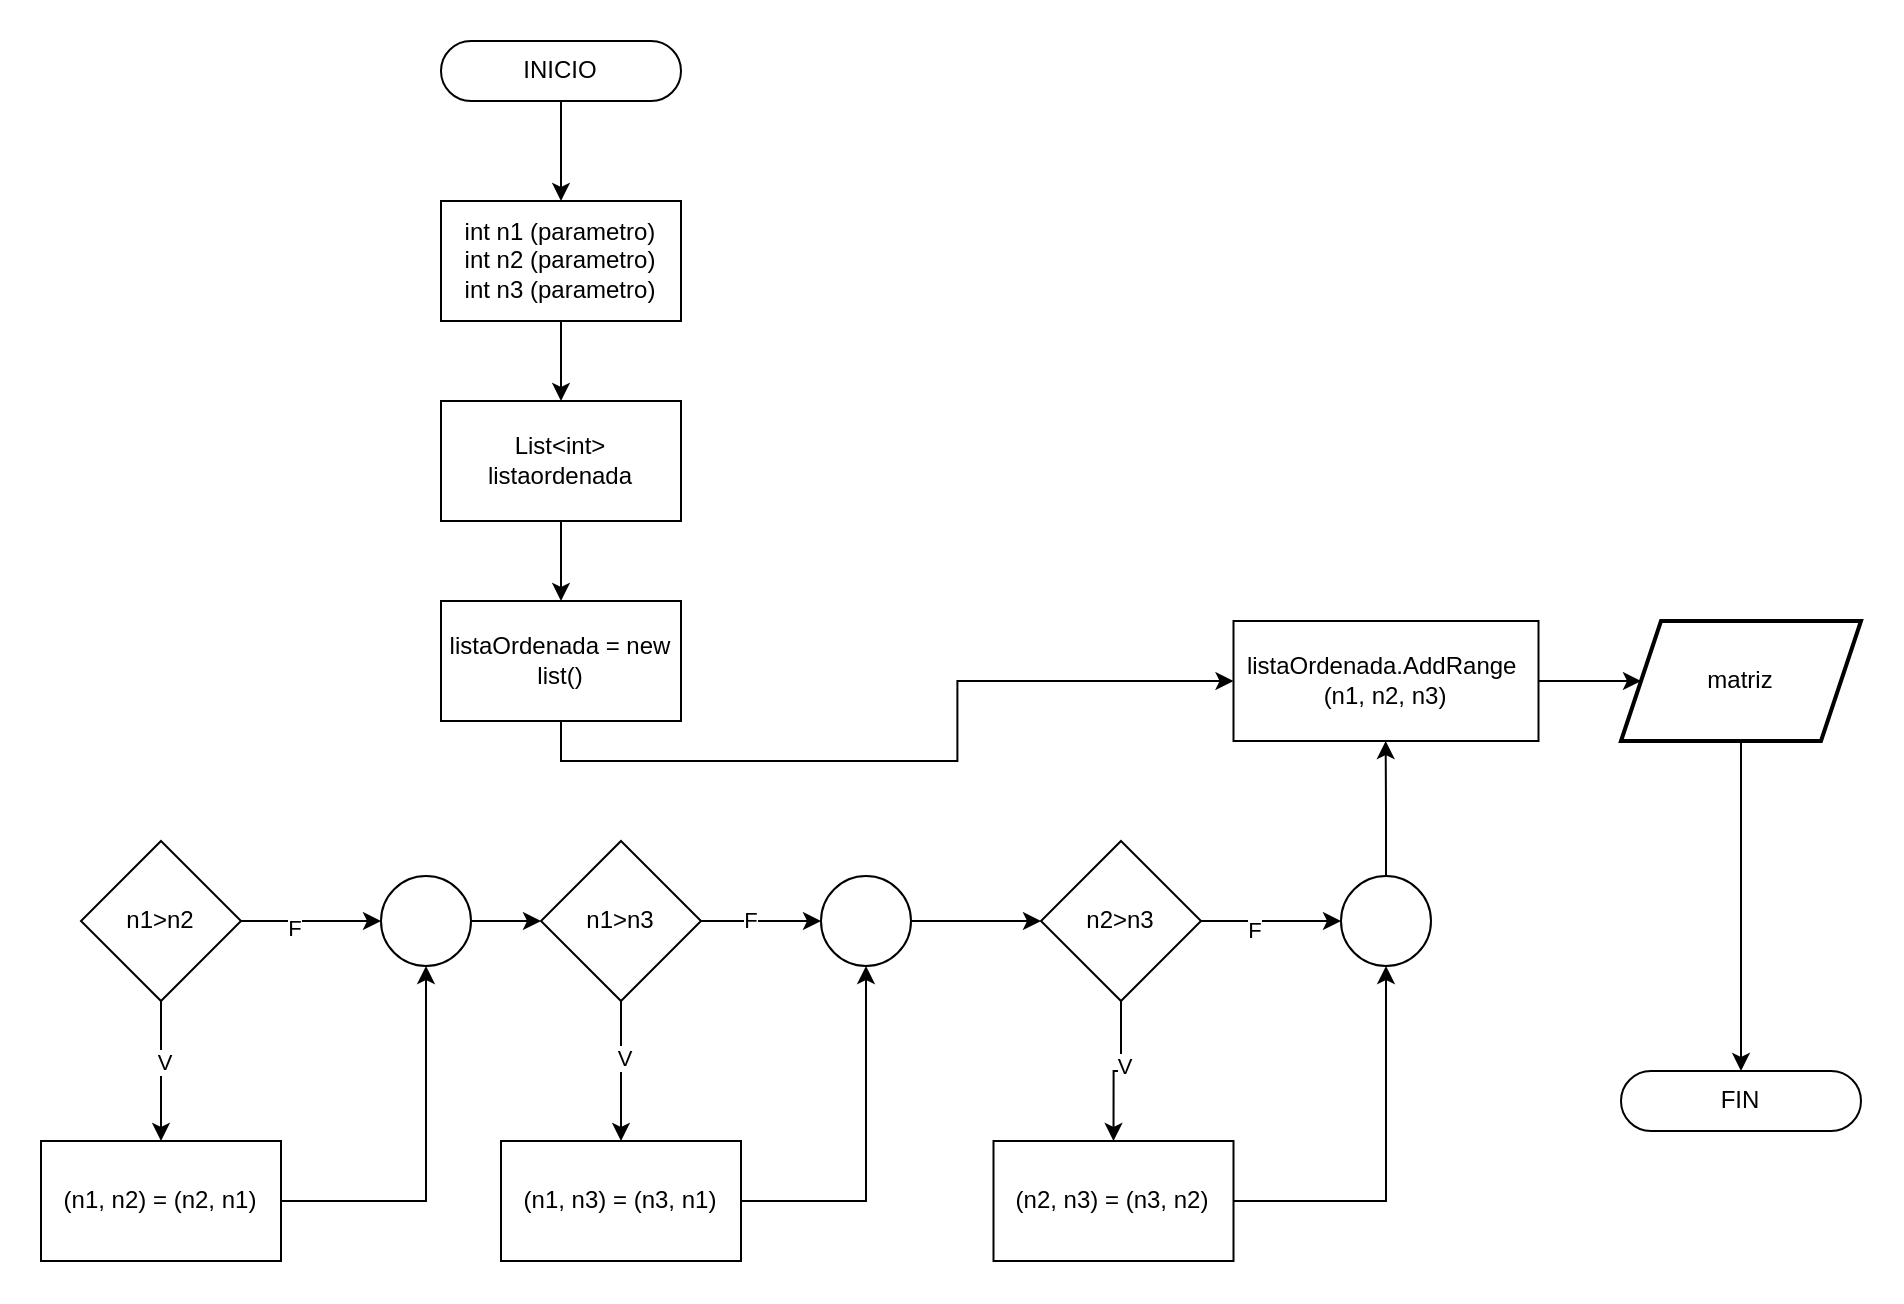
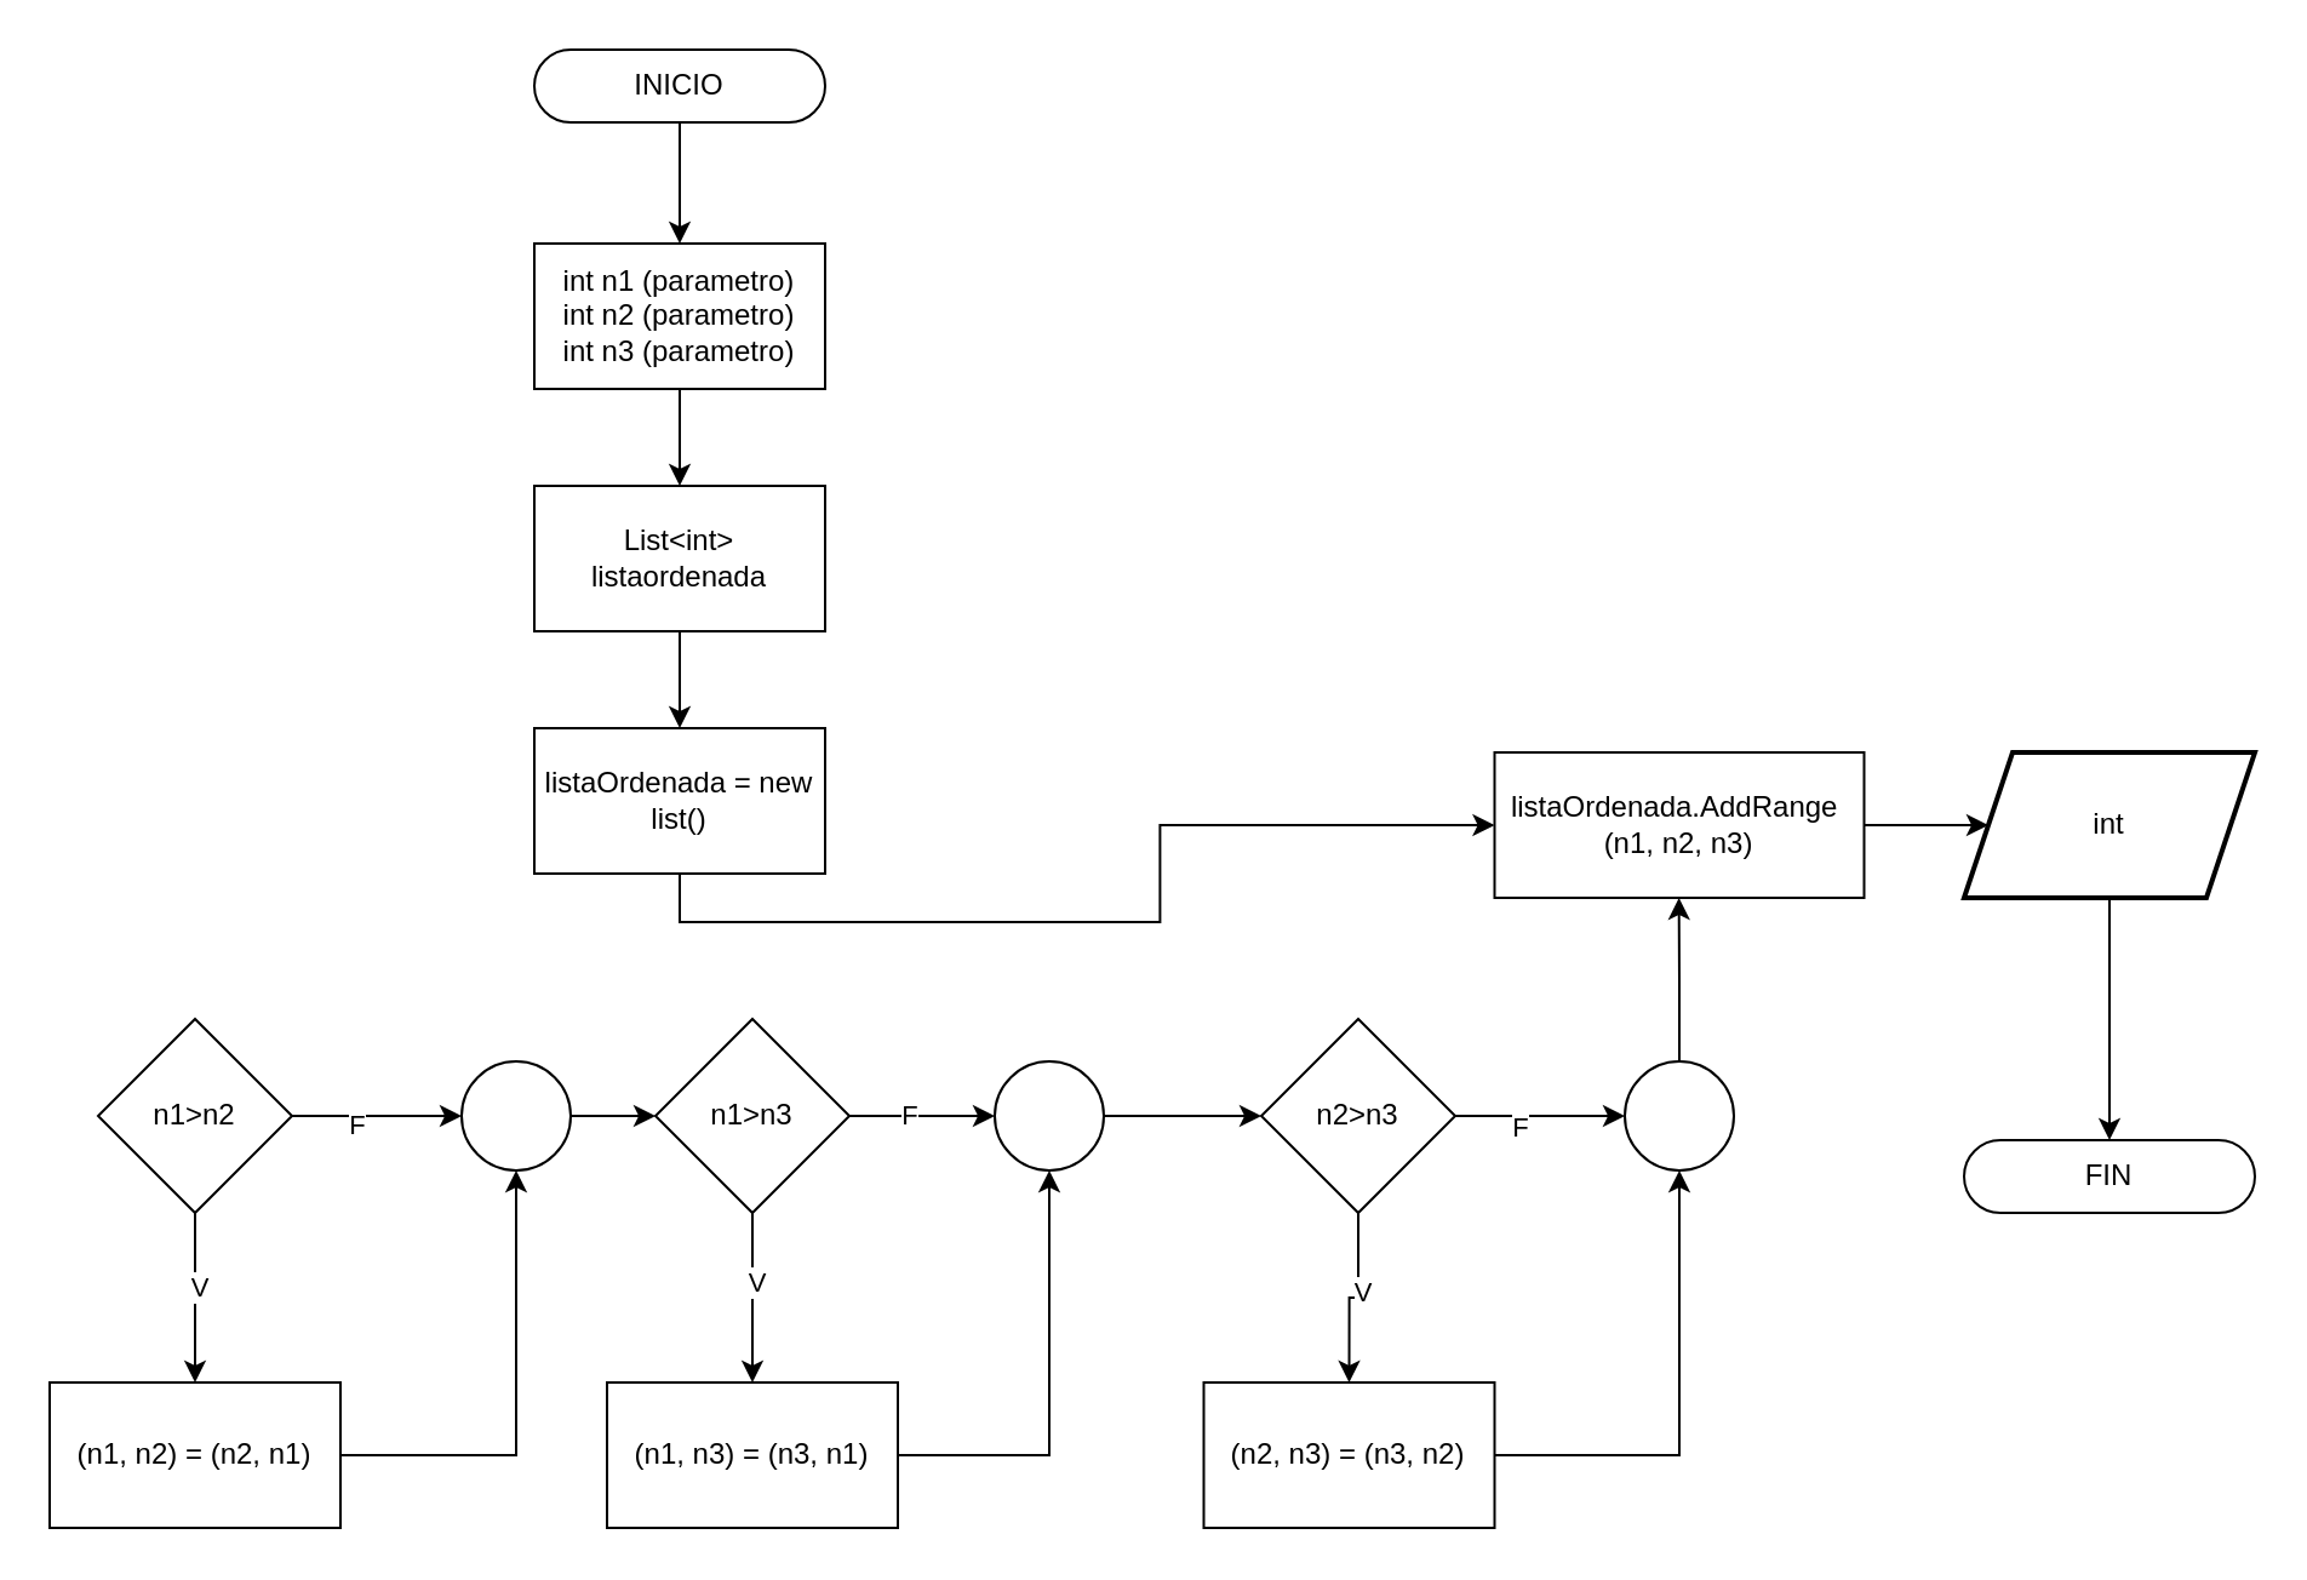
  <mxCell id="0" />
  <mxCell id="1" parent="0" />
  <mxCell id="2" style="edgeStyle=orthogonalEdgeStyle;rounded=0;orthogonalLoop=1;jettySize=auto;html=1;exitX=0.5;exitY=1;exitDx=0;exitDy=0;entryX=0.5;entryY=0;entryDx=0;entryDy=0;" edge="1" parent="1" source="3" target="5"><mxGeometry relative="1" as="geometry" /></mxCell>
  <mxCell id="3" value="INICIO" style="rounded=1;whiteSpace=wrap;html=1;arcSize=50;" vertex="1" parent="1"><mxGeometry x="220" y="20" width="120" height="30" as="geometry" /></mxCell>
  <mxCell id="4" style="edgeStyle=orthogonalEdgeStyle;rounded=0;orthogonalLoop=1;jettySize=auto;html=1;exitX=0.5;exitY=1;exitDx=0;exitDy=0;entryX=0.5;entryY=0;entryDx=0;entryDy=0;" edge="1" parent="1" source="5" target="9"><mxGeometry relative="1" as="geometry" /></mxCell>
  <mxCell id="5" value="int n1 (parametro)&lt;div&gt;int n2&amp;nbsp;&lt;span style=&quot;background-color: initial;&quot;&gt;(parametro)&lt;/span&gt;&lt;br&gt;&lt;/div&gt;&lt;div&gt;int n3&amp;nbsp;&lt;span style=&quot;background-color: initial;&quot;&gt;(parametro)&lt;/span&gt;&lt;/div&gt;" style="rounded=0;whiteSpace=wrap;html=1;" vertex="1" parent="1"><mxGeometry x="220" y="100" width="120" height="60" as="geometry" /></mxCell>
  <mxCell id="6" style="edgeStyle=orthogonalEdgeStyle;rounded=0;orthogonalLoop=1;jettySize=auto;html=1;exitX=0.5;exitY=1;exitDx=0;exitDy=0;" edge="1" parent="1" source="7" target="38"><mxGeometry relative="1" as="geometry" /></mxCell>
  <mxCell id="7" value="listaOrdenada = new list()" style="rounded=0;whiteSpace=wrap;html=1;" vertex="1" parent="1"><mxGeometry x="220" y="300" width="120" height="60" as="geometry" /></mxCell>
  <mxCell id="8" style="edgeStyle=orthogonalEdgeStyle;rounded=0;orthogonalLoop=1;jettySize=auto;html=1;exitX=0.5;exitY=1;exitDx=0;exitDy=0;entryX=0.5;entryY=0;entryDx=0;entryDy=0;" edge="1" parent="1" source="9" target="7"><mxGeometry relative="1" as="geometry" /></mxCell>
  <mxCell id="9" value="List&amp;lt;int&amp;gt; listaordenada" style="rounded=0;whiteSpace=wrap;html=1;" vertex="1" parent="1"><mxGeometry x="220" y="200" width="120" height="60" as="geometry" /></mxCell>
  <mxCell id="10" style="edgeStyle=orthogonalEdgeStyle;rounded=0;orthogonalLoop=1;jettySize=auto;html=1;exitX=1;exitY=0.5;exitDx=0;exitDy=0;entryX=0;entryY=0.5;entryDx=0;entryDy=0;" edge="1" parent="1" source="14" target="16"><mxGeometry relative="1" as="geometry" /></mxCell>
  <mxCell id="11" value="F" style="edgeLabel;html=1;align=center;verticalAlign=middle;resizable=0;points=[];" vertex="1" connectable="0" parent="10"><mxGeometry x="-0.243" y="-3" relative="1" as="geometry"><mxPoint as="offset" /></mxGeometry></mxCell>
  <mxCell id="12" style="edgeStyle=orthogonalEdgeStyle;rounded=0;orthogonalLoop=1;jettySize=auto;html=1;exitX=0.5;exitY=1;exitDx=0;exitDy=0;entryX=0.5;entryY=0;entryDx=0;entryDy=0;" edge="1" parent="1" source="14" target="18"><mxGeometry relative="1" as="geometry" /></mxCell>
  <mxCell id="13" value="V" style="edgeLabel;html=1;align=center;verticalAlign=middle;resizable=0;points=[];" vertex="1" connectable="0" parent="12"><mxGeometry x="-0.138" y="1" relative="1" as="geometry"><mxPoint as="offset" /></mxGeometry></mxCell>
  <mxCell id="14" value="n1&amp;gt;n2" style="rhombus;whiteSpace=wrap;html=1;" vertex="1" parent="1"><mxGeometry x="40" y="420" width="80" height="80" as="geometry" /></mxCell>
  <mxCell id="15" style="edgeStyle=orthogonalEdgeStyle;rounded=0;orthogonalLoop=1;jettySize=auto;html=1;exitX=1;exitY=0.5;exitDx=0;exitDy=0;entryX=0;entryY=0.5;entryDx=0;entryDy=0;" edge="1" parent="1" source="16" target="23"><mxGeometry relative="1" as="geometry" /></mxCell>
  <mxCell id="16" value="" style="ellipse;whiteSpace=wrap;html=1;aspect=fixed;" vertex="1" parent="1"><mxGeometry x="190" y="437.5" width="45" height="45" as="geometry" /></mxCell>
  <mxCell id="17" style="edgeStyle=orthogonalEdgeStyle;rounded=0;orthogonalLoop=1;jettySize=auto;html=1;exitX=1;exitY=0.5;exitDx=0;exitDy=0;entryX=0.5;entryY=1;entryDx=0;entryDy=0;" edge="1" parent="1" target="16"><mxGeometry relative="1" as="geometry"><mxPoint x="140" y="570" as="sourcePoint" /><Array as="points"><mxPoint x="140" y="600" /><mxPoint x="212" y="600" /></Array></mxGeometry></mxCell>
  <mxCell id="18" value="(n1, n2) = (n2, n1)" style="rounded=0;whiteSpace=wrap;html=1;" vertex="1" parent="1"><mxGeometry x="20" y="570" width="120" height="60" as="geometry" /></mxCell>
  <mxCell id="19" style="edgeStyle=orthogonalEdgeStyle;rounded=0;orthogonalLoop=1;jettySize=auto;html=1;exitX=1;exitY=0.5;exitDx=0;exitDy=0;entryX=0;entryY=0.5;entryDx=0;entryDy=0;" edge="1" parent="1" source="23" target="25"><mxGeometry relative="1" as="geometry" /></mxCell>
  <mxCell id="20" value="F" style="edgeLabel;html=1;align=center;verticalAlign=middle;resizable=0;points=[];" vertex="1" connectable="0" parent="19"><mxGeometry x="-0.2" y="1" relative="1" as="geometry"><mxPoint as="offset" /></mxGeometry></mxCell>
  <mxCell id="21" style="edgeStyle=orthogonalEdgeStyle;rounded=0;orthogonalLoop=1;jettySize=auto;html=1;exitX=0.5;exitY=1;exitDx=0;exitDy=0;entryX=0.5;entryY=0;entryDx=0;entryDy=0;" edge="1" parent="1" source="23" target="27"><mxGeometry relative="1" as="geometry" /></mxCell>
  <mxCell id="22" value="V" style="edgeLabel;html=1;align=center;verticalAlign=middle;resizable=0;points=[];" vertex="1" connectable="0" parent="21"><mxGeometry x="-0.204" y="1" relative="1" as="geometry"><mxPoint as="offset" /></mxGeometry></mxCell>
  <mxCell id="23" value="n1&amp;gt;n3" style="rhombus;whiteSpace=wrap;html=1;" vertex="1" parent="1"><mxGeometry x="270" y="420" width="80" height="80" as="geometry" /></mxCell>
  <mxCell id="24" style="edgeStyle=orthogonalEdgeStyle;rounded=0;orthogonalLoop=1;jettySize=auto;html=1;exitX=1;exitY=0.5;exitDx=0;exitDy=0;entryX=0;entryY=0.5;entryDx=0;entryDy=0;" edge="1" parent="1" source="25" target="32"><mxGeometry relative="1" as="geometry" /></mxCell>
  <mxCell id="25" value="" style="ellipse;whiteSpace=wrap;html=1;aspect=fixed;" vertex="1" parent="1"><mxGeometry x="410" y="437.5" width="45" height="45" as="geometry" /></mxCell>
  <mxCell id="26" style="edgeStyle=orthogonalEdgeStyle;rounded=0;orthogonalLoop=1;jettySize=auto;html=1;exitX=1;exitY=0.5;exitDx=0;exitDy=0;entryX=0.5;entryY=1;entryDx=0;entryDy=0;" edge="1" parent="1" source="27" target="25"><mxGeometry relative="1" as="geometry" /></mxCell>
  <mxCell id="27" value="(n1, n3) = (n3, n1)" style="rounded=0;whiteSpace=wrap;html=1;" vertex="1" parent="1"><mxGeometry x="250" y="570" width="120" height="60" as="geometry" /></mxCell>
  <mxCell id="28" style="edgeStyle=orthogonalEdgeStyle;rounded=0;orthogonalLoop=1;jettySize=auto;html=1;exitX=0.5;exitY=1;exitDx=0;exitDy=0;entryX=0.5;entryY=0;entryDx=0;entryDy=0;" edge="1" parent="1" source="32" target="34"><mxGeometry relative="1" as="geometry" /></mxCell>
  <mxCell id="29" value="V" style="edgeLabel;html=1;align=center;verticalAlign=middle;resizable=0;points=[];" vertex="1" connectable="0" parent="28"><mxGeometry x="-0.138" y="1" relative="1" as="geometry"><mxPoint as="offset" /></mxGeometry></mxCell>
  <mxCell id="30" style="edgeStyle=orthogonalEdgeStyle;rounded=0;orthogonalLoop=1;jettySize=auto;html=1;exitX=1;exitY=0.5;exitDx=0;exitDy=0;entryX=0;entryY=0.5;entryDx=0;entryDy=0;" edge="1" parent="1" source="32" target="36"><mxGeometry relative="1" as="geometry" /></mxCell>
  <mxCell id="31" value="F" style="edgeLabel;html=1;align=center;verticalAlign=middle;resizable=0;points=[];" vertex="1" connectable="0" parent="30"><mxGeometry x="-0.243" y="-4" relative="1" as="geometry"><mxPoint as="offset" /></mxGeometry></mxCell>
  <mxCell id="32" value="n2&amp;gt;n3" style="rhombus;whiteSpace=wrap;html=1;" vertex="1" parent="1"><mxGeometry x="520" y="420" width="80" height="80" as="geometry" /></mxCell>
  <mxCell id="33" style="edgeStyle=orthogonalEdgeStyle;rounded=0;orthogonalLoop=1;jettySize=auto;html=1;exitX=1;exitY=0.5;exitDx=0;exitDy=0;entryX=0.5;entryY=1;entryDx=0;entryDy=0;" edge="1" parent="1" source="34" target="36"><mxGeometry relative="1" as="geometry" /></mxCell>
  <mxCell id="34" value="&lt;div&gt;(n2, n3) = (n3, n2)&lt;/div&gt;" style="rounded=0;whiteSpace=wrap;html=1;" vertex="1" parent="1"><mxGeometry x="496.25" y="570" width="120" height="60" as="geometry" /></mxCell>
  <mxCell id="35" style="edgeStyle=orthogonalEdgeStyle;rounded=0;orthogonalLoop=1;jettySize=auto;html=1;exitX=0.5;exitY=0;exitDx=0;exitDy=0;" edge="1" parent="1" source="36"><mxGeometry relative="1" as="geometry"><mxPoint x="692.333" y="370" as="targetPoint" /></mxGeometry></mxCell>
  <mxCell id="36" value="" style="ellipse;whiteSpace=wrap;html=1;aspect=fixed;" vertex="1" parent="1"><mxGeometry y="437.5" width="45" height="45" as="geometry" x="670" /></mxCell>
  <mxCell id="37" style="edgeStyle=orthogonalEdgeStyle;rounded=0;orthogonalLoop=1;jettySize=auto;html=1;exitX=1;exitY=0.5;exitDx=0;exitDy=0;" edge="1" parent="1" source="38" target="40"><mxGeometry relative="1" as="geometry" /></mxCell>
  <mxCell id="38" value="listaOrdenada.AddRange&amp;nbsp;&lt;div&gt;(n1, n2, n3)&lt;/div&gt;" style="rounded=0;whiteSpace=wrap;html=1;" vertex="1" parent="1"><mxGeometry x="616.25" y="310" width="152.5" height="60" as="geometry" /></mxCell>
  <mxCell id="39" style="edgeStyle=orthogonalEdgeStyle;rounded=0;orthogonalLoop=1;jettySize=auto;html=1;exitX=0.5;exitY=1;exitDx=0;exitDy=0;entryX=0.5;entryY=0;entryDx=0;entryDy=0;" edge="1" parent="1" source="40" target="41"><mxGeometry relative="1" as="geometry" /></mxCell>
- <mxCell id="40" value="matriz" style="shape=parallelogram;perimeter=parallelogramPerimeter;whiteSpace=wrap;html=1;fixedSize=1;strokeWidth=2;" vertex="1" parent="1"><mxGeometry x="810" y="310" width="120" height="60" as="geometry" /></mxCell>
- <mxCell id="41" value="FIN" style="rounded=1;whiteSpace=wrap;html=1;arcSize=50;" vertex="1" parent="1"><mxGeometry x="810" y="535" width="120" height="30" as="geometry" /></mxCell>
+ <mxCell id="40" value="int" style="shape=parallelogram;perimeter=parallelogramPerimeter;whiteSpace=wrap;html=1;fixedSize=1;strokeWidth=2;" vertex="1" parent="1"><mxGeometry x="810" y="310" width="120" height="60" as="geometry" /></mxCell>
+ <mxCell id="41" value="FIN" style="rounded=1;whiteSpace=wrap;html=1;arcSize=50;" vertex="1" parent="1"><mxGeometry x="810" y="470" width="120" height="30" as="geometry" /></mxCell>
